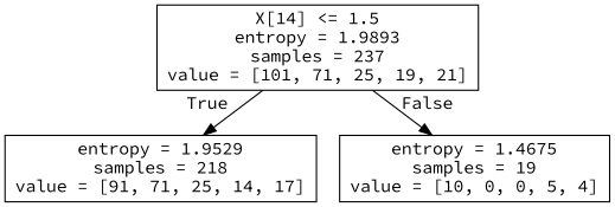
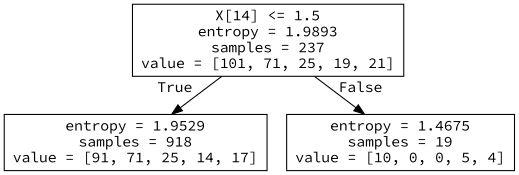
  digraph {
    fontname="Source Code Pro"
    node [shape=box fontname="Source Code Pro"]
    edge [labeldistance=2.5 fontname="Source Code Pro"]
    n1 [label="X[14] <= 1.5\nentropy = 1.9893\nsamples = 237\nvalue = [101, 71, 25, 19, 21]"]
-   n2 [label="entropy = 1.9529\nsamples = 218\nvalue = [91, 71, 25, 14, 17]"]
+   n2 [label="entropy = 1.9529\nsamples = 918\nvalue = [91, 71, 25, 14, 17]"]
    n3 [label="entropy = 1.4675\nsamples = 19\nvalue = [10, 0, 0, 5, 4]"]
    n1 -> n2 [headlabel=True labelangle=45]
    n1 -> n3 [headlabel=False labelangle=-45]
  }
